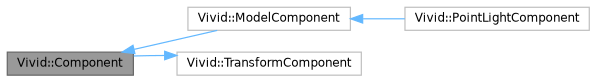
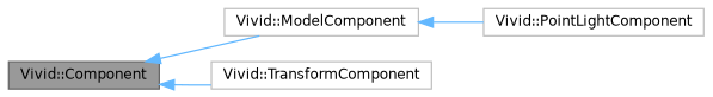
  digraph {
    rankdir=LR
    node [color=grey75 fillcolor=white fontname=Helvetica fontsize=10 shape=box style=filled]
    edge [color=steelblue1 dir=back fontname=Helvetica fontsize=10 labelfontname=Helvetica labelfontsize=10 style=solid]
    n1 [color=gray40 fillcolor=grey60 fontcolor=black height=0.2 label="Vivid::Component" width=0.4]
    n2 [height=0.2 label="Vivid::ModelComponent" width=0.4]
    n3 [height=0.2 label="Vivid::TransformComponent" width=0.4]
    n4 [height=0.2 label="Vivid::PointLightComponent" width=0.4]
    n1 -> n2
-   n3 -> n1
+   n1 -> n3
    n2 -> n4
  }
